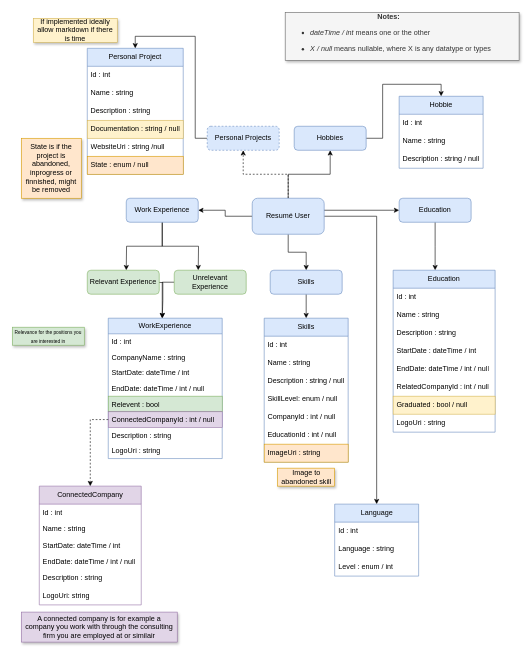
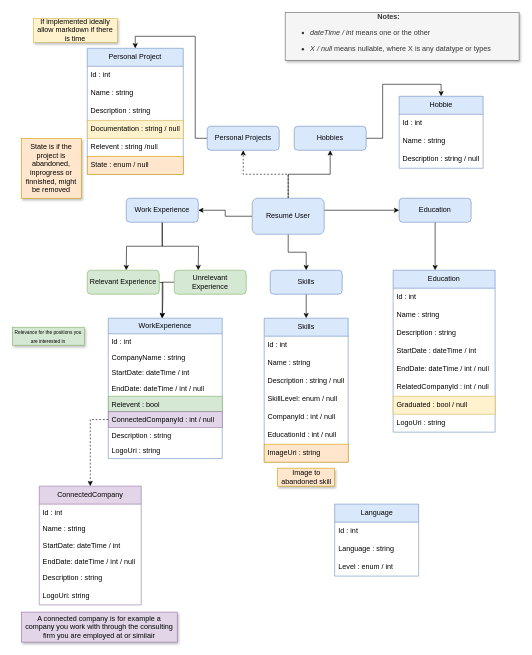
  <mxCell id="0" />
  <mxCell id="1" parent="0" />
  <mxCell id="2" style="edgeStyle=orthogonalEdgeStyle;rounded=0;orthogonalLoop=1;jettySize=auto;html=1;entryX=1;entryY=0.5;entryDx=0;entryDy=0;" parent="1" source="8" target="11" edge="1"><mxGeometry relative="1" as="geometry"><mxPoint x="340" y="360" as="targetPoint" /></mxGeometry></mxCell>
  <mxCell id="3" style="edgeStyle=orthogonalEdgeStyle;rounded=0;orthogonalLoop=1;jettySize=auto;html=1;entryX=0;entryY=0.5;entryDx=0;entryDy=0;" parent="1" target="29" edge="1"><mxGeometry relative="1" as="geometry"><mxPoint x="640" y="359.69" as="targetPoint" /><mxPoint x="530" y="359.656" as="sourcePoint" /><Array as="points"><mxPoint x="530" y="350" /></Array></mxGeometry></mxCell>
  <mxCell id="4" style="edgeStyle=orthogonalEdgeStyle;rounded=0;orthogonalLoop=1;jettySize=auto;html=1;entryX=0.5;entryY=0;entryDx=0;entryDy=0;" parent="1" source="8" target="27" edge="1"><mxGeometry relative="1" as="geometry" /></mxCell>
  <mxCell id="5" style="edgeStyle=orthogonalEdgeStyle;rounded=0;orthogonalLoop=1;jettySize=auto;html=1;entryX=0.5;entryY=1;entryDx=0;entryDy=0;dashed=1;" edge="1" parent="1" source="8" target="56"><mxGeometry relative="1" as="geometry" /></mxCell>
  <mxCell id="6" style="edgeStyle=orthogonalEdgeStyle;rounded=0;orthogonalLoop=1;jettySize=auto;html=1;entryX=0.5;entryY=1;entryDx=0;entryDy=0;" edge="1" parent="1" source="8" target="58"><mxGeometry relative="1" as="geometry" /></mxCell>
- <mxCell id="7" style="edgeStyle=orthogonalEdgeStyle;rounded=0;orthogonalLoop=1;jettySize=auto;html=1;entryX=0.5;entryY=0;entryDx=0;entryDy=0;" edge="1" parent="1" source="8" target="71"><mxGeometry relative="1" as="geometry" /></mxCell>
  <mxCell id="8" value="Resumé User" style="rounded=1;whiteSpace=wrap;html=1;fillColor=#dae8fc;strokeColor=#6c8ebf;" parent="1" vertex="1"><mxGeometry x="420" y="330" width="120" height="60" as="geometry" /></mxCell>
  <mxCell id="9" style="edgeStyle=orthogonalEdgeStyle;rounded=0;orthogonalLoop=1;jettySize=auto;html=1;" parent="1" source="11" edge="1"><mxGeometry relative="1" as="geometry"><mxPoint x="210" y="450" as="targetPoint" /></mxGeometry></mxCell>
  <mxCell id="10" style="edgeStyle=orthogonalEdgeStyle;rounded=0;orthogonalLoop=1;jettySize=auto;html=1;" parent="1" source="11" edge="1"><mxGeometry relative="1" as="geometry"><mxPoint x="330" y="450" as="targetPoint" /></mxGeometry></mxCell>
  <mxCell id="11" value="Work Experience" style="rounded=1;whiteSpace=wrap;html=1;fillColor=#dae8fc;strokeColor=#6c8ebf;" parent="1" vertex="1"><mxGeometry x="210" y="330" width="120" height="40" as="geometry" /></mxCell>
  <mxCell id="12" style="edgeStyle=orthogonalEdgeStyle;rounded=0;orthogonalLoop=1;jettySize=auto;html=1;" parent="1" edge="1"><mxGeometry relative="1" as="geometry"><mxPoint x="270" y="530" as="targetPoint" /><mxPoint x="250" y="470" as="sourcePoint" /></mxGeometry></mxCell>
  <mxCell id="13" value="Relevant Experience" style="rounded=1;whiteSpace=wrap;html=1;fillColor=#d5e8d4;strokeColor=#82b366;" parent="1" vertex="1"><mxGeometry x="145" y="450" width="120" height="40" as="geometry" /></mxCell>
  <mxCell id="14" style="edgeStyle=orthogonalEdgeStyle;rounded=0;orthogonalLoop=1;jettySize=auto;html=1;" parent="1" source="15" edge="1"><mxGeometry relative="1" as="geometry"><mxPoint x="270" y="530" as="targetPoint" /></mxGeometry></mxCell>
  <mxCell id="15" value="Unrelevant Experience" style="rounded=1;whiteSpace=wrap;html=1;fillColor=#d5e8d4;strokeColor=#82b366;" parent="1" vertex="1"><mxGeometry x="290" y="450" width="120" height="40" as="geometry" /></mxCell>
  <mxCell id="16" value="&lt;font style=&quot;font-size: 8px;&quot;&gt;Relevance for the positions you are interested in &lt;/font&gt;" style="text;html=1;align=center;verticalAlign=middle;whiteSpace=wrap;rounded=0;fillColor=#d5e8d4;strokeColor=#82b366;shadow=1;" parent="1" vertex="1"><mxGeometry x="20" y="545" width="120" height="30" as="geometry" /></mxCell>
  <mxCell id="17" value="WorkExperience" style="swimlane;fontStyle=0;childLayout=stackLayout;horizontal=1;startSize=26;fillColor=#dae8fc;horizontalStack=0;resizeParent=1;resizeParentMax=0;resizeLast=0;collapsible=1;marginBottom=0;whiteSpace=wrap;html=1;strokeColor=#6c8ebf;" parent="1" vertex="1"><mxGeometry x="180" y="530" width="190" height="234" as="geometry" /></mxCell>
  <mxCell id="18" value="Id : int" style="text;strokeColor=none;fillColor=none;align=left;verticalAlign=top;spacingLeft=4;spacingRight=4;overflow=hidden;rotatable=0;points=[[0,0.5],[1,0.5]];portConstraint=eastwest;whiteSpace=wrap;html=1;" parent="17" vertex="1"><mxGeometry y="26" width="190" height="26" as="geometry" /></mxCell>
  <mxCell id="19" value="CompanyName : string" style="text;strokeColor=none;fillColor=none;align=left;verticalAlign=top;spacingLeft=4;spacingRight=4;overflow=hidden;rotatable=0;points=[[0,0.5],[1,0.5]];portConstraint=eastwest;whiteSpace=wrap;html=1;" parent="17" vertex="1"><mxGeometry y="52" width="190" height="26" as="geometry" /></mxCell>
  <mxCell id="20" value="StartDate: dateTime / int" style="text;strokeColor=none;fillColor=none;align=left;verticalAlign=top;spacingLeft=4;spacingRight=4;overflow=hidden;rotatable=0;points=[[0,0.5],[1,0.5]];portConstraint=eastwest;whiteSpace=wrap;html=1;" parent="17" vertex="1"><mxGeometry y="78" width="190" height="26" as="geometry" /></mxCell>
  <mxCell id="21" value="EndDate: dateTime / int / null" style="text;strokeColor=none;fillColor=none;align=left;verticalAlign=top;spacingLeft=4;spacingRight=4;overflow=hidden;rotatable=0;points=[[0,0.5],[1,0.5]];portConstraint=eastwest;whiteSpace=wrap;html=1;" parent="17" vertex="1"><mxGeometry y="104" width="190" height="26" as="geometry" /></mxCell>
  <mxCell id="22" value="Relevent : bool" style="text;strokeColor=#82b366;fillColor=#d5e8d4;align=left;verticalAlign=top;spacingLeft=4;spacingRight=4;overflow=hidden;rotatable=0;points=[[0,0.5],[1,0.5]];portConstraint=eastwest;whiteSpace=wrap;html=1;" parent="17" vertex="1"><mxGeometry y="130" width="190" height="26" as="geometry" /></mxCell>
  <mxCell id="23" value="ConnectedCompanyId : int / null" style="text;strokeColor=#9673a6;fillColor=#e1d5e7;align=left;verticalAlign=top;spacingLeft=4;spacingRight=4;overflow=hidden;rotatable=0;points=[[0,0.5],[1,0.5]];portConstraint=eastwest;whiteSpace=wrap;html=1;" vertex="1" parent="17"><mxGeometry y="156" width="190" height="26" as="geometry" /></mxCell>
  <mxCell id="24" value="Description : string" style="text;strokeColor=none;fillColor=none;align=left;verticalAlign=top;spacingLeft=4;spacingRight=4;overflow=hidden;rotatable=0;points=[[0,0.5],[1,0.5]];portConstraint=eastwest;whiteSpace=wrap;html=1;" parent="17" vertex="1"><mxGeometry y="182" width="190" height="26" as="geometry" /></mxCell>
  <mxCell id="25" value="LogoUri : string" style="text;strokeColor=none;fillColor=none;align=left;verticalAlign=top;spacingLeft=4;spacingRight=4;overflow=hidden;rotatable=0;points=[[0,0.5],[1,0.5]];portConstraint=eastwest;whiteSpace=wrap;html=1;" vertex="1" parent="17"><mxGeometry y="208" width="190" height="26" as="geometry" /></mxCell>
  <mxCell id="26" style="edgeStyle=orthogonalEdgeStyle;rounded=0;orthogonalLoop=1;jettySize=auto;html=1;exitX=0.5;exitY=1;exitDx=0;exitDy=0;entryX=0.5;entryY=0;entryDx=0;entryDy=0;" edge="1" parent="1" source="27" target="30"><mxGeometry relative="1" as="geometry" /></mxCell>
  <mxCell id="27" value="Skills" style="rounded=1;whiteSpace=wrap;html=1;fillColor=#dae8fc;strokeColor=#6c8ebf;" parent="1" vertex="1"><mxGeometry x="450" y="450" width="120" height="40" as="geometry" /></mxCell>
  <mxCell id="28" style="edgeStyle=orthogonalEdgeStyle;rounded=0;orthogonalLoop=1;jettySize=auto;html=1;" edge="1" parent="1" source="29"><mxGeometry relative="1" as="geometry"><mxPoint x="725" y="450" as="targetPoint" /></mxGeometry></mxCell>
  <mxCell id="29" value="Education" style="rounded=1;whiteSpace=wrap;html=1;fillColor=#dae8fc;strokeColor=#6c8ebf;" parent="1" vertex="1"><mxGeometry x="665" y="330" width="120" height="40" as="geometry" /></mxCell>
  <mxCell id="30" value="Skills" style="swimlane;fontStyle=0;childLayout=stackLayout;horizontal=1;startSize=30;horizontalStack=0;resizeParent=1;resizeParentMax=0;resizeLast=0;collapsible=1;marginBottom=0;whiteSpace=wrap;html=1;fillColor=#dae8fc;strokeColor=#6c8ebf;" vertex="1" parent="1"><mxGeometry x="440" y="530" width="140" height="240" as="geometry" /></mxCell>
  <mxCell id="31" value="Id : int" style="text;strokeColor=none;fillColor=none;align=left;verticalAlign=middle;spacingLeft=4;spacingRight=4;overflow=hidden;points=[[0,0.5],[1,0.5]];portConstraint=eastwest;rotatable=0;whiteSpace=wrap;html=1;" vertex="1" parent="30"><mxGeometry y="30" width="140" height="30" as="geometry" /></mxCell>
  <mxCell id="32" value="Name : string" style="text;strokeColor=none;fillColor=none;align=left;verticalAlign=middle;spacingLeft=4;spacingRight=4;overflow=hidden;points=[[0,0.5],[1,0.5]];portConstraint=eastwest;rotatable=0;whiteSpace=wrap;html=1;" vertex="1" parent="30"><mxGeometry y="60" width="140" height="30" as="geometry" /></mxCell>
  <mxCell id="33" value="Description : string / null" style="text;strokeColor=none;fillColor=none;align=left;verticalAlign=middle;spacingLeft=4;spacingRight=4;overflow=hidden;points=[[0,0.5],[1,0.5]];portConstraint=eastwest;rotatable=0;whiteSpace=wrap;html=1;" vertex="1" parent="30"><mxGeometry y="90" width="140" height="30" as="geometry" /></mxCell>
  <mxCell id="34" value="SkillLevel: enum / null" style="text;strokeColor=none;fillColor=none;align=left;verticalAlign=middle;spacingLeft=4;spacingRight=4;overflow=hidden;points=[[0,0.5],[1,0.5]];portConstraint=eastwest;rotatable=0;whiteSpace=wrap;html=1;" vertex="1" parent="30"><mxGeometry y="120" width="140" height="30" as="geometry" /></mxCell>
  <mxCell id="35" value="CompanyId : int / null" style="text;strokeColor=none;fillColor=none;align=left;verticalAlign=middle;spacingLeft=4;spacingRight=4;overflow=hidden;points=[[0,0.5],[1,0.5]];portConstraint=eastwest;rotatable=0;whiteSpace=wrap;html=1;" vertex="1" parent="30"><mxGeometry y="150" width="140" height="30" as="geometry" /></mxCell>
  <mxCell id="36" value="EducationId : int / null" style="text;strokeColor=none;fillColor=none;align=left;verticalAlign=middle;spacingLeft=4;spacingRight=4;overflow=hidden;points=[[0,0.5],[1,0.5]];portConstraint=eastwest;rotatable=0;whiteSpace=wrap;html=1;" vertex="1" parent="30"><mxGeometry y="180" width="140" height="30" as="geometry" /></mxCell>
  <mxCell id="37" value="ImageUri : string" style="text;strokeColor=#d79b00;fillColor=#ffe6cc;align=left;verticalAlign=middle;spacingLeft=4;spacingRight=4;overflow=hidden;points=[[0,0.5],[1,0.5]];portConstraint=eastwest;rotatable=0;whiteSpace=wrap;html=1;" vertex="1" parent="30"><mxGeometry y="210" width="140" height="30" as="geometry" /></mxCell>
  <mxCell id="38" value="Education" style="swimlane;fontStyle=0;childLayout=stackLayout;horizontal=1;startSize=30;horizontalStack=0;resizeParent=1;resizeParentMax=0;resizeLast=0;collapsible=1;marginBottom=0;whiteSpace=wrap;html=1;fillColor=#dae8fc;strokeColor=#6c8ebf;" vertex="1" parent="1"><mxGeometry x="655" y="450" width="170" height="270" as="geometry" /></mxCell>
  <mxCell id="39" value="Id : int" style="text;strokeColor=none;fillColor=none;align=left;verticalAlign=middle;spacingLeft=4;spacingRight=4;overflow=hidden;points=[[0,0.5],[1,0.5]];portConstraint=eastwest;rotatable=0;whiteSpace=wrap;html=1;" vertex="1" parent="38"><mxGeometry y="30" width="170" height="30" as="geometry" /></mxCell>
  <mxCell id="40" value="Name : string" style="text;strokeColor=none;fillColor=none;align=left;verticalAlign=middle;spacingLeft=4;spacingRight=4;overflow=hidden;points=[[0,0.5],[1,0.5]];portConstraint=eastwest;rotatable=0;whiteSpace=wrap;html=1;" vertex="1" parent="38"><mxGeometry y="60" width="170" height="30" as="geometry" /></mxCell>
  <mxCell id="41" value="Description : string" style="text;strokeColor=none;fillColor=none;align=left;verticalAlign=middle;spacingLeft=4;spacingRight=4;overflow=hidden;points=[[0,0.5],[1,0.5]];portConstraint=eastwest;rotatable=0;whiteSpace=wrap;html=1;" vertex="1" parent="38"><mxGeometry y="90" width="170" height="30" as="geometry" /></mxCell>
  <mxCell id="42" value="StartDate : dateTime / int" style="text;strokeColor=none;fillColor=none;align=left;verticalAlign=middle;spacingLeft=4;spacingRight=4;overflow=hidden;points=[[0,0.5],[1,0.5]];portConstraint=eastwest;rotatable=0;whiteSpace=wrap;html=1;" vertex="1" parent="38"><mxGeometry y="120" width="170" height="30" as="geometry" /></mxCell>
  <mxCell id="43" value="EndDate: dateTime / int / null" style="text;strokeColor=none;fillColor=none;align=left;verticalAlign=middle;spacingLeft=4;spacingRight=4;overflow=hidden;points=[[0,0.5],[1,0.5]];portConstraint=eastwest;rotatable=0;whiteSpace=wrap;html=1;" vertex="1" parent="38"><mxGeometry y="150" width="170" height="30" as="geometry" /></mxCell>
  <mxCell id="44" value="RelatedCompanyId : int / null" style="text;strokeColor=none;fillColor=none;align=left;verticalAlign=middle;spacingLeft=4;spacingRight=4;overflow=hidden;points=[[0,0.5],[1,0.5]];portConstraint=eastwest;rotatable=0;whiteSpace=wrap;html=1;" vertex="1" parent="38"><mxGeometry y="180" width="170" height="30" as="geometry" /></mxCell>
  <mxCell id="45" value="Graduated : bool / null" style="text;strokeColor=#d6b656;fillColor=#fff2cc;align=left;verticalAlign=middle;spacingLeft=4;spacingRight=4;overflow=hidden;points=[[0,0.5],[1,0.5]];portConstraint=eastwest;rotatable=0;whiteSpace=wrap;html=1;" vertex="1" parent="38"><mxGeometry y="210" width="170" height="30" as="geometry" /></mxCell>
  <mxCell id="46" value="LogoUri : string" style="text;strokeColor=none;fillColor=none;align=left;verticalAlign=middle;spacingLeft=4;spacingRight=4;overflow=hidden;points=[[0,0.5],[1,0.5]];portConstraint=eastwest;rotatable=0;whiteSpace=wrap;html=1;" vertex="1" parent="38"><mxGeometry y="240" width="170" height="30" as="geometry" /></mxCell>
  <mxCell id="47" value="ConnectedCompany" style="swimlane;fontStyle=0;childLayout=stackLayout;horizontal=1;startSize=30;horizontalStack=0;resizeParent=1;resizeParentMax=0;resizeLast=0;collapsible=1;marginBottom=0;whiteSpace=wrap;html=1;fillColor=#e1d5e7;strokeColor=#9673a6;" vertex="1" parent="1"><mxGeometry x="65" y="810" width="170" height="198" as="geometry" /></mxCell>
  <mxCell id="48" value="Id : int" style="text;strokeColor=none;fillColor=none;align=left;verticalAlign=top;spacingLeft=4;spacingRight=4;overflow=hidden;rotatable=0;points=[[0,0.5],[1,0.5]];portConstraint=eastwest;whiteSpace=wrap;html=1;" vertex="1" parent="47"><mxGeometry y="30" width="170" height="26" as="geometry" /></mxCell>
  <mxCell id="49" value="Name : string" style="text;strokeColor=none;fillColor=none;align=left;verticalAlign=middle;spacingLeft=4;spacingRight=4;overflow=hidden;points=[[0,0.5],[1,0.5]];portConstraint=eastwest;rotatable=0;whiteSpace=wrap;html=1;" vertex="1" parent="47"><mxGeometry y="56" width="170" height="30" as="geometry" /></mxCell>
  <mxCell id="50" value="StartDate: dateTime / int" style="text;strokeColor=none;fillColor=none;align=left;verticalAlign=top;spacingLeft=4;spacingRight=4;overflow=hidden;rotatable=0;points=[[0,0.5],[1,0.5]];portConstraint=eastwest;whiteSpace=wrap;html=1;" vertex="1" parent="47"><mxGeometry y="86" width="170" height="26" as="geometry" /></mxCell>
  <mxCell id="51" value="EndDate: dateTime / int / null" style="text;strokeColor=none;fillColor=none;align=left;verticalAlign=top;spacingLeft=4;spacingRight=4;overflow=hidden;rotatable=0;points=[[0,0.5],[1,0.5]];portConstraint=eastwest;whiteSpace=wrap;html=1;" vertex="1" parent="47"><mxGeometry y="112" width="170" height="26" as="geometry" /></mxCell>
  <mxCell id="52" value="Description : string" style="text;strokeColor=none;fillColor=none;align=left;verticalAlign=middle;spacingLeft=4;spacingRight=4;overflow=hidden;points=[[0,0.5],[1,0.5]];portConstraint=eastwest;rotatable=0;whiteSpace=wrap;html=1;" vertex="1" parent="47"><mxGeometry y="138" width="170" height="30" as="geometry" /></mxCell>
  <mxCell id="53" value="LogoUri: string" style="text;strokeColor=none;fillColor=none;align=left;verticalAlign=middle;spacingLeft=4;spacingRight=4;overflow=hidden;points=[[0,0.5],[1,0.5]];portConstraint=eastwest;rotatable=0;whiteSpace=wrap;html=1;" vertex="1" parent="47"><mxGeometry y="168" width="170" height="30" as="geometry" /></mxCell>
  <mxCell id="54" style="edgeStyle=orthogonalEdgeStyle;rounded=0;orthogonalLoop=1;jettySize=auto;html=1;entryX=0.5;entryY=0;entryDx=0;entryDy=0;dashed=1;" edge="1" parent="1" source="23" target="47"><mxGeometry relative="1" as="geometry"><mxPoint x="145" y="770" as="targetPoint" /></mxGeometry></mxCell>
  <mxCell id="55" style="edgeStyle=orthogonalEdgeStyle;rounded=0;orthogonalLoop=1;jettySize=auto;html=1;entryX=0.5;entryY=0;entryDx=0;entryDy=0;" edge="1" parent="1" source="56" target="59"><mxGeometry relative="1" as="geometry" /></mxCell>
- <mxCell id="56" value="Personal Projects" style="rounded=1;whiteSpace=wrap;html=1;fillColor=#dae8fc;strokeColor=#6c8ebf;dashed=1;" vertex="1" parent="1"><mxGeometry x="345" y="210" width="120" height="40" as="geometry" /></mxCell>
+ <mxCell id="56" value="Personal Projects" style="rounded=1;whiteSpace=wrap;html=1;fillColor=#dae8fc;strokeColor=#6c8ebf;" vertex="1" parent="1"><mxGeometry x="345" y="210" width="120" height="40" as="geometry" /></mxCell>
  <mxCell id="57" style="edgeStyle=orthogonalEdgeStyle;rounded=0;orthogonalLoop=1;jettySize=auto;html=1;entryX=0.5;entryY=0;entryDx=0;entryDy=0;" edge="1" parent="1" source="58" target="75"><mxGeometry relative="1" as="geometry" /></mxCell>
  <mxCell id="58" value="Hobbies" style="rounded=1;whiteSpace=wrap;html=1;fillColor=#dae8fc;strokeColor=#6c8ebf;" vertex="1" parent="1"><mxGeometry x="490" y="210" width="120" height="40" as="geometry" /></mxCell>
  <mxCell id="59" value="Personal Project" style="swimlane;fontStyle=0;childLayout=stackLayout;horizontal=1;startSize=30;horizontalStack=0;resizeParent=1;resizeParentMax=0;resizeLast=0;collapsible=1;marginBottom=0;whiteSpace=wrap;html=1;fillColor=#dae8fc;strokeColor=#6c8ebf;shadow=0;" vertex="1" parent="1"><mxGeometry x="145" y="80" width="160" height="210" as="geometry" /></mxCell>
  <mxCell id="60" value="Id : int" style="text;strokeColor=none;fillColor=none;align=left;verticalAlign=middle;spacingLeft=4;spacingRight=4;overflow=hidden;points=[[0,0.5],[1,0.5]];portConstraint=eastwest;rotatable=0;whiteSpace=wrap;html=1;" vertex="1" parent="59"><mxGeometry y="30" width="160" height="30" as="geometry" /></mxCell>
  <mxCell id="61" value="Name : string&lt;span style=&quot;white-space: pre;&quot;&gt;&#09;&lt;/span&gt;" style="text;strokeColor=none;fillColor=none;align=left;verticalAlign=middle;spacingLeft=4;spacingRight=4;overflow=hidden;points=[[0,0.5],[1,0.5]];portConstraint=eastwest;rotatable=0;whiteSpace=wrap;html=1;" vertex="1" parent="59"><mxGeometry y="60" width="160" height="30" as="geometry" /></mxCell>
  <mxCell id="62" value="Description : string" style="text;strokeColor=none;fillColor=none;align=left;verticalAlign=middle;spacingLeft=4;spacingRight=4;overflow=hidden;points=[[0,0.5],[1,0.5]];portConstraint=eastwest;rotatable=0;whiteSpace=wrap;html=1;" vertex="1" parent="59"><mxGeometry y="90" width="160" height="30" as="geometry" /></mxCell>
  <mxCell id="63" value="Documentation : string / null" style="text;strokeColor=#d6b656;fillColor=#fff2cc;align=left;verticalAlign=middle;spacingLeft=4;spacingRight=4;overflow=hidden;points=[[0,0.5],[1,0.5]];portConstraint=eastwest;rotatable=0;whiteSpace=wrap;html=1;" vertex="1" parent="59"><mxGeometry y="120" width="160" height="30" as="geometry" /></mxCell>
- <mxCell id="64" value="WebsiteUri : string /null" style="text;strokeColor=none;fillColor=none;align=left;verticalAlign=middle;spacingLeft=4;spacingRight=4;overflow=hidden;points=[[0,0.5],[1,0.5]];portConstraint=eastwest;rotatable=0;whiteSpace=wrap;html=1;" vertex="1" parent="59"><mxGeometry y="150" width="160" height="30" as="geometry" /></mxCell>
+ <mxCell id="64" value="Relevent : string /null" style="text;strokeColor=none;fillColor=none;align=left;verticalAlign=middle;spacingLeft=4;spacingRight=4;overflow=hidden;points=[[0,0.5],[1,0.5]];portConstraint=eastwest;rotatable=0;whiteSpace=wrap;html=1;" vertex="1" parent="59"><mxGeometry y="150" width="160" height="30" as="geometry" /></mxCell>
  <mxCell id="65" value="State : enum / null" style="text;strokeColor=#d79b00;fillColor=#ffe6cc;align=left;verticalAlign=middle;spacingLeft=4;spacingRight=4;overflow=hidden;points=[[0,0.5],[1,0.5]];portConstraint=eastwest;rotatable=0;whiteSpace=wrap;html=1;" vertex="1" parent="59"><mxGeometry y="180" width="160" height="30" as="geometry" /></mxCell>
  <mxCell id="66" value="A connected company is for example a company you work with through the consulting firm you are employed at or similair" style="text;html=1;align=center;verticalAlign=middle;whiteSpace=wrap;rounded=0;fillColor=#e1d5e7;strokeColor=#9673a6;shadow=1;" vertex="1" parent="1"><mxGeometry x="35" y="1020" width="260" height="50" as="geometry" /></mxCell>
  <mxCell id="67" value="If implemented ideally allow markdown if there is time" style="text;html=1;align=center;verticalAlign=middle;whiteSpace=wrap;rounded=0;fillColor=#fff2cc;strokeColor=#d6b656;shadow=1;" vertex="1" parent="1"><mxGeometry x="55" y="30" width="140" height="40" as="geometry" /></mxCell>
  <mxCell id="68" value="Image to abandoned skill" style="text;html=1;align=center;verticalAlign=middle;whiteSpace=wrap;rounded=0;fillColor=#ffe6cc;strokeColor=#d79b00;shadow=1;" vertex="1" parent="1"><mxGeometry x="462.5" y="780" width="95" height="30" as="geometry" /></mxCell>
  <mxCell id="69" value="State is if the project is abandoned, inprogress or finnished, might be removed" style="text;html=1;align=center;verticalAlign=middle;whiteSpace=wrap;rounded=0;fillColor=#ffe6cc;strokeColor=#d79b00;shadow=1;" vertex="1" parent="1"><mxGeometry x="35" y="230" width="100" height="100" as="geometry" /></mxCell>
  <mxCell id="70" value="&lt;div align=&quot;center&quot;&gt;&lt;b&gt;Notes:&lt;/b&gt;&lt;/div&gt;&lt;div align=&quot;left&quot;&gt;&lt;ul&gt;&lt;li&gt;&lt;i&gt;dateTime / int&lt;/i&gt; means one or the other&lt;/li&gt;&lt;/ul&gt;&lt;/div&gt;&lt;div align=&quot;left&quot;&gt;&lt;ul&gt;&lt;li&gt;&lt;i&gt;X / null&lt;/i&gt; means nullable, where X is any datatype or types&lt;br&gt;&lt;/li&gt;&lt;/ul&gt;&lt;/div&gt;" style="rounded=0;whiteSpace=wrap;html=1;align=left;fillColor=#f5f5f5;fontColor=#333333;strokeColor=#666666;shadow=1;" vertex="1" parent="1"><mxGeometry x="475" y="20" width="390" height="80" as="geometry" /></mxCell>
  <mxCell id="71" value="Language" style="swimlane;fontStyle=0;childLayout=stackLayout;horizontal=1;startSize=30;horizontalStack=0;resizeParent=1;resizeParentMax=0;resizeLast=0;collapsible=1;marginBottom=0;whiteSpace=wrap;html=1;fillColor=#dae8fc;strokeColor=#6c8ebf;" vertex="1" parent="1"><mxGeometry x="557.5" y="840" width="140" height="120" as="geometry" /></mxCell>
  <mxCell id="72" value="Id : int" style="text;strokeColor=none;fillColor=none;align=left;verticalAlign=middle;spacingLeft=4;spacingRight=4;overflow=hidden;points=[[0,0.5],[1,0.5]];portConstraint=eastwest;rotatable=0;whiteSpace=wrap;html=1;" vertex="1" parent="71"><mxGeometry y="30" width="140" height="30" as="geometry" /></mxCell>
  <mxCell id="73" value="Language : string " style="text;strokeColor=none;fillColor=none;align=left;verticalAlign=middle;spacingLeft=4;spacingRight=4;overflow=hidden;points=[[0,0.5],[1,0.5]];portConstraint=eastwest;rotatable=0;whiteSpace=wrap;html=1;" vertex="1" parent="71"><mxGeometry y="60" width="140" height="30" as="geometry" /></mxCell>
  <mxCell id="74" value="Level : enum / int" style="text;strokeColor=none;fillColor=none;align=left;verticalAlign=middle;spacingLeft=4;spacingRight=4;overflow=hidden;points=[[0,0.5],[1,0.5]];portConstraint=eastwest;rotatable=0;whiteSpace=wrap;html=1;" vertex="1" parent="71"><mxGeometry y="90" width="140" height="30" as="geometry" /></mxCell>
  <mxCell id="75" value="Hobbie" style="swimlane;fontStyle=0;childLayout=stackLayout;horizontal=1;startSize=30;horizontalStack=0;resizeParent=1;resizeParentMax=0;resizeLast=0;collapsible=1;marginBottom=0;whiteSpace=wrap;html=1;fillColor=#dae8fc;strokeColor=#6c8ebf;" vertex="1" parent="1"><mxGeometry x="665" y="160" width="140" height="120" as="geometry" /></mxCell>
  <mxCell id="76" value="Id : int" style="text;strokeColor=none;fillColor=none;align=left;verticalAlign=middle;spacingLeft=4;spacingRight=4;overflow=hidden;points=[[0,0.5],[1,0.5]];portConstraint=eastwest;rotatable=0;whiteSpace=wrap;html=1;" vertex="1" parent="75"><mxGeometry y="30" width="140" height="30" as="geometry" /></mxCell>
  <mxCell id="77" value="Name : string" style="text;strokeColor=none;fillColor=none;align=left;verticalAlign=middle;spacingLeft=4;spacingRight=4;overflow=hidden;points=[[0,0.5],[1,0.5]];portConstraint=eastwest;rotatable=0;whiteSpace=wrap;html=1;" vertex="1" parent="75"><mxGeometry y="60" width="140" height="30" as="geometry" /></mxCell>
  <mxCell id="78" value="Description : string / null" style="text;strokeColor=none;fillColor=none;align=left;verticalAlign=middle;spacingLeft=4;spacingRight=4;overflow=hidden;points=[[0,0.5],[1,0.5]];portConstraint=eastwest;rotatable=0;whiteSpace=wrap;html=1;" vertex="1" parent="75"><mxGeometry y="90" width="140" height="30" as="geometry" /></mxCell>
